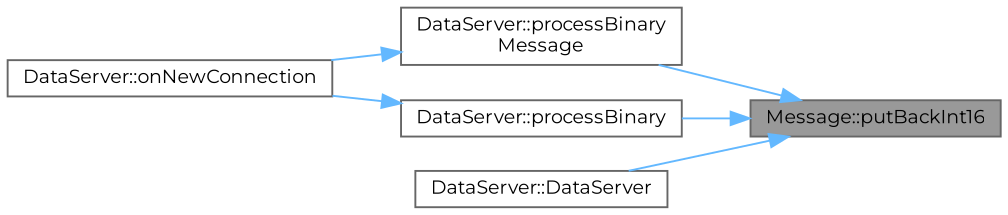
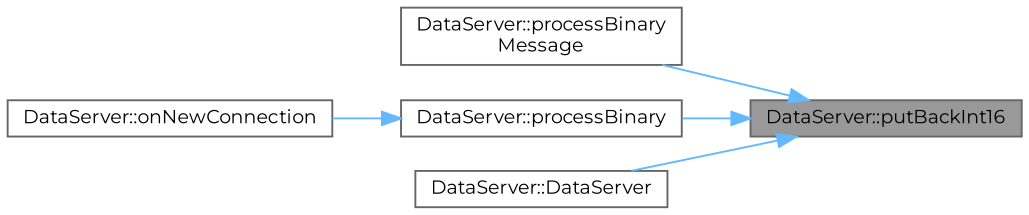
  digraph {
    fontname=Montserrat
    rankdir=RL
    node [color=grey40 fillcolor=white fontname=Montserrat fontsize=10 shape=box style=filled]
    edge [color=steelblue1 dir=back fontname=Montserrat fontsize=10 labelfontname=Helvetica labelfontsize=10 style=solid]
-   n1 [color=gray40 fillcolor=grey60 fontcolor=black height=0.2 label="Message::putBackInt16" width=0.4]
+   n1 [color=gray40 fillcolor=grey60 fontcolor=black height=0.2 label="DataServer::putBackInt16" width=0.4]
    n2 [height=0.2 label="DataServer::processBinary\lMessage" width=0.4]
    n3 [height=0.2 label="DataServer::processBinary" width=0.4]
    n4 [height=0.2 label="DataServer::DataServer" width=0.4]
    n5 [height=0.2 label="DataServer::onNewConnection" width=0.4]
    n1 -> n2
    n1 -> n3
    n1 -> n4
-   n2 -> n5
    n3 -> n5
  }
